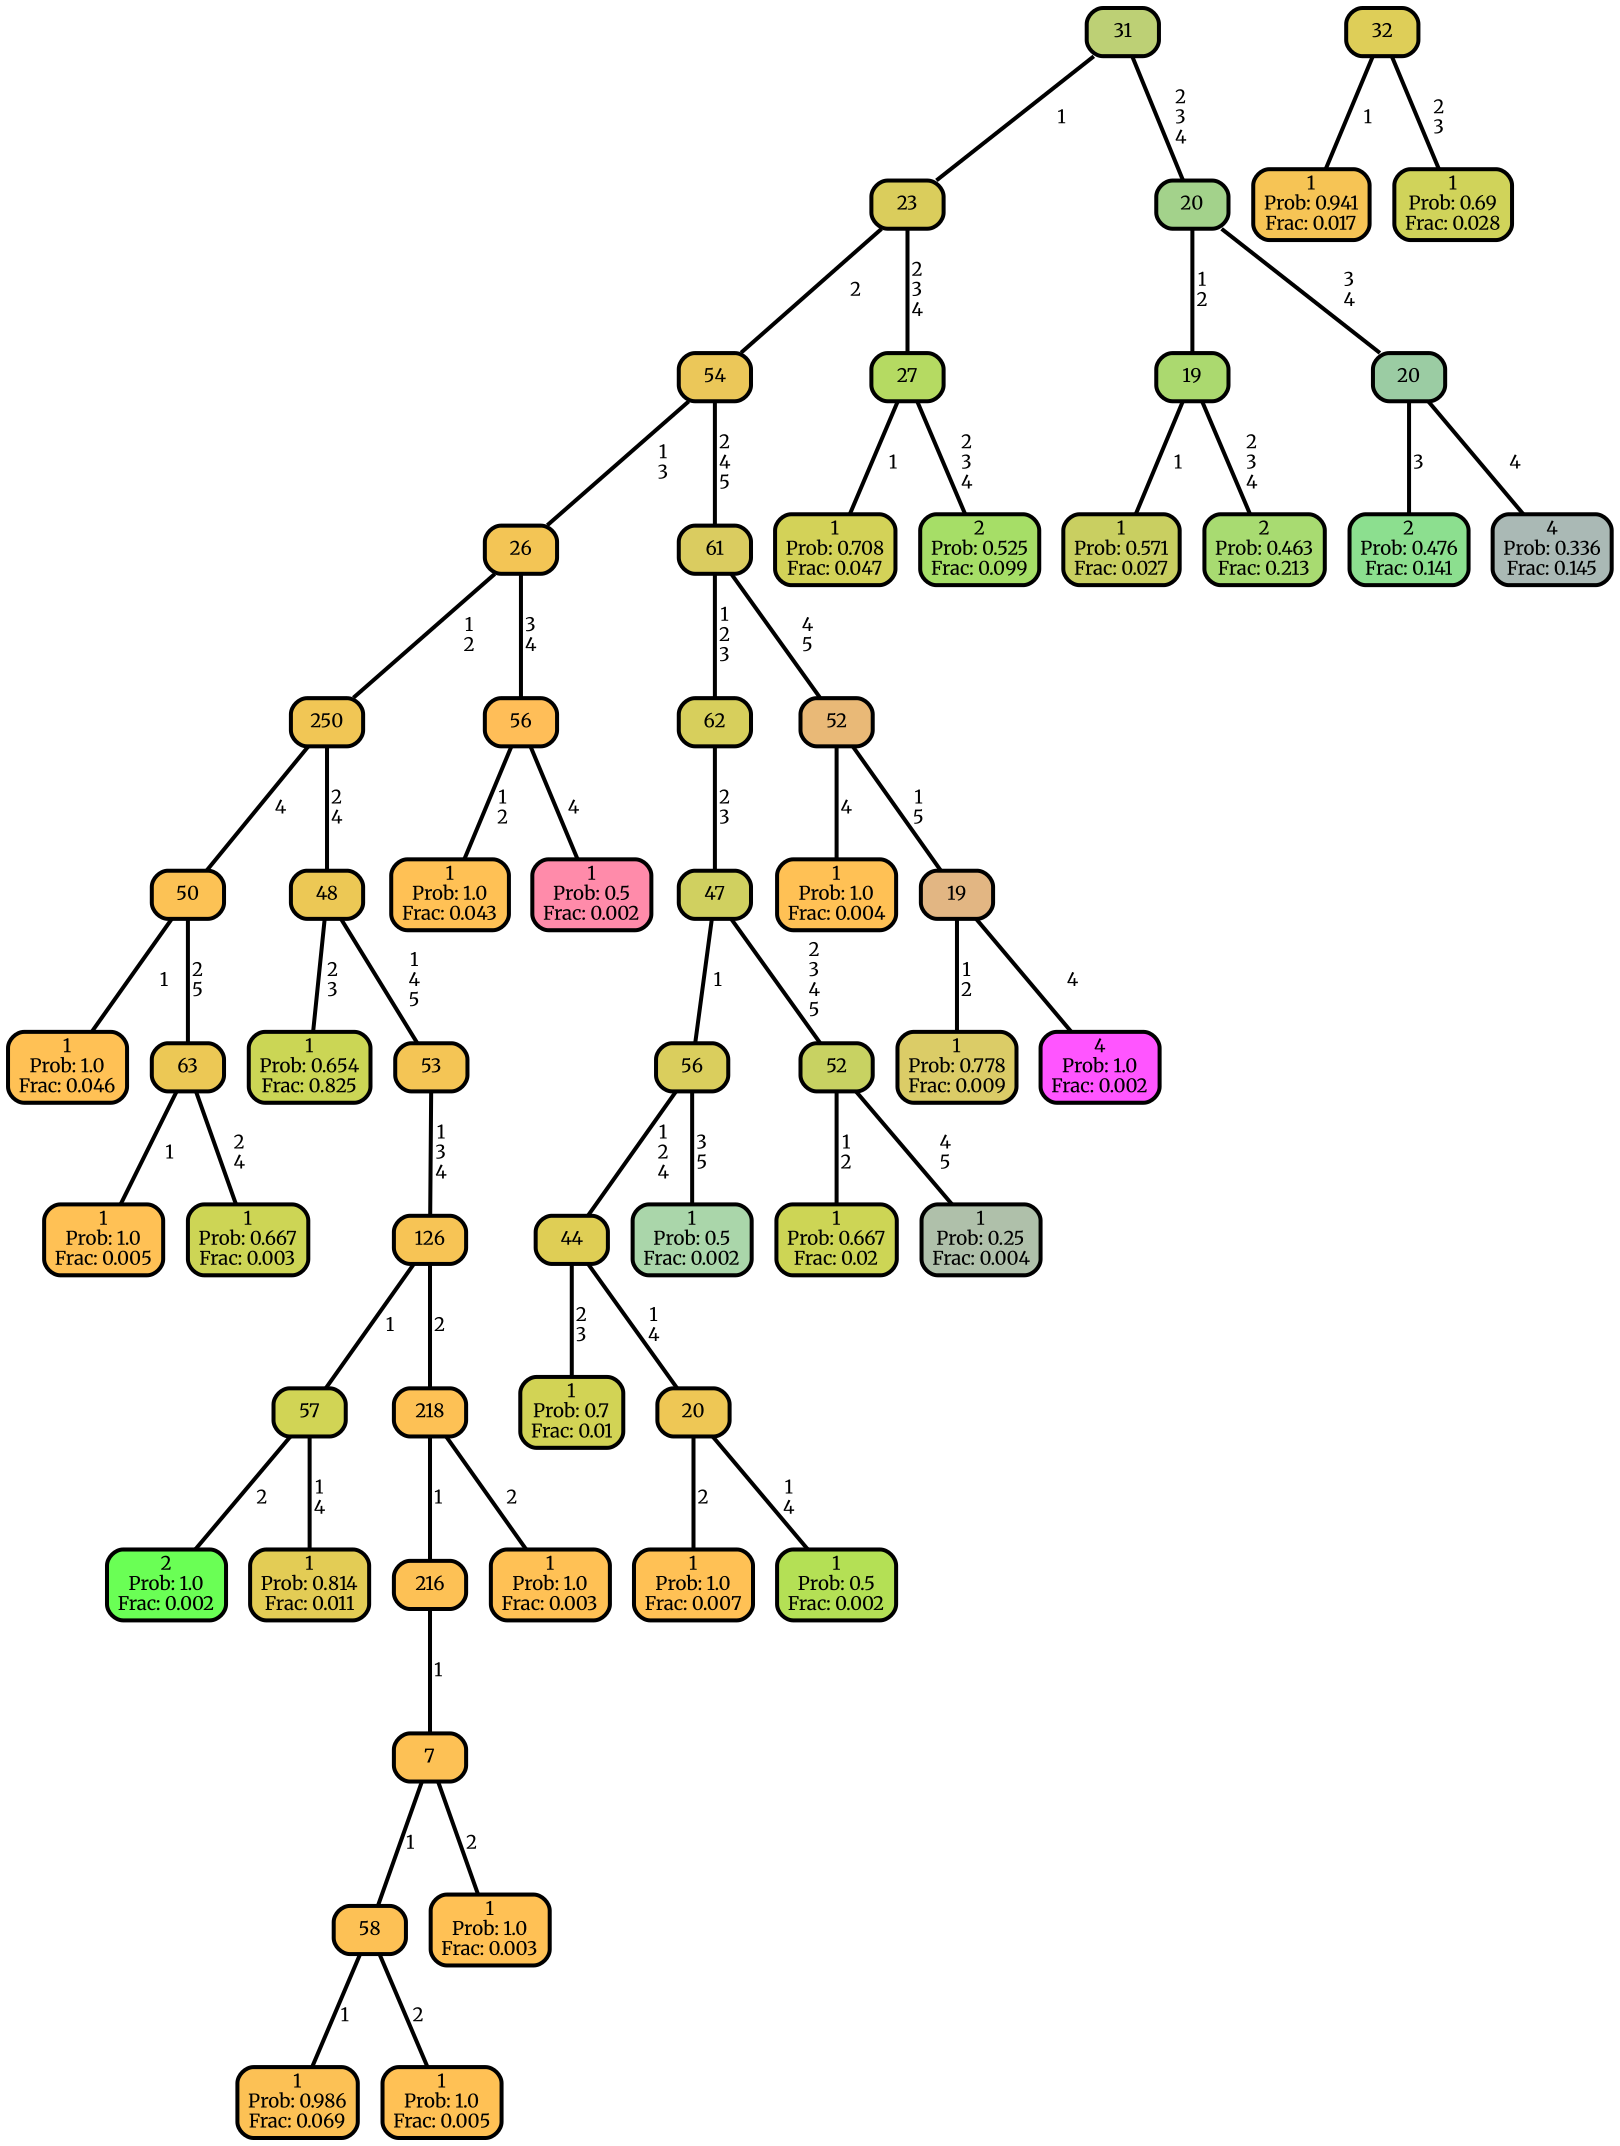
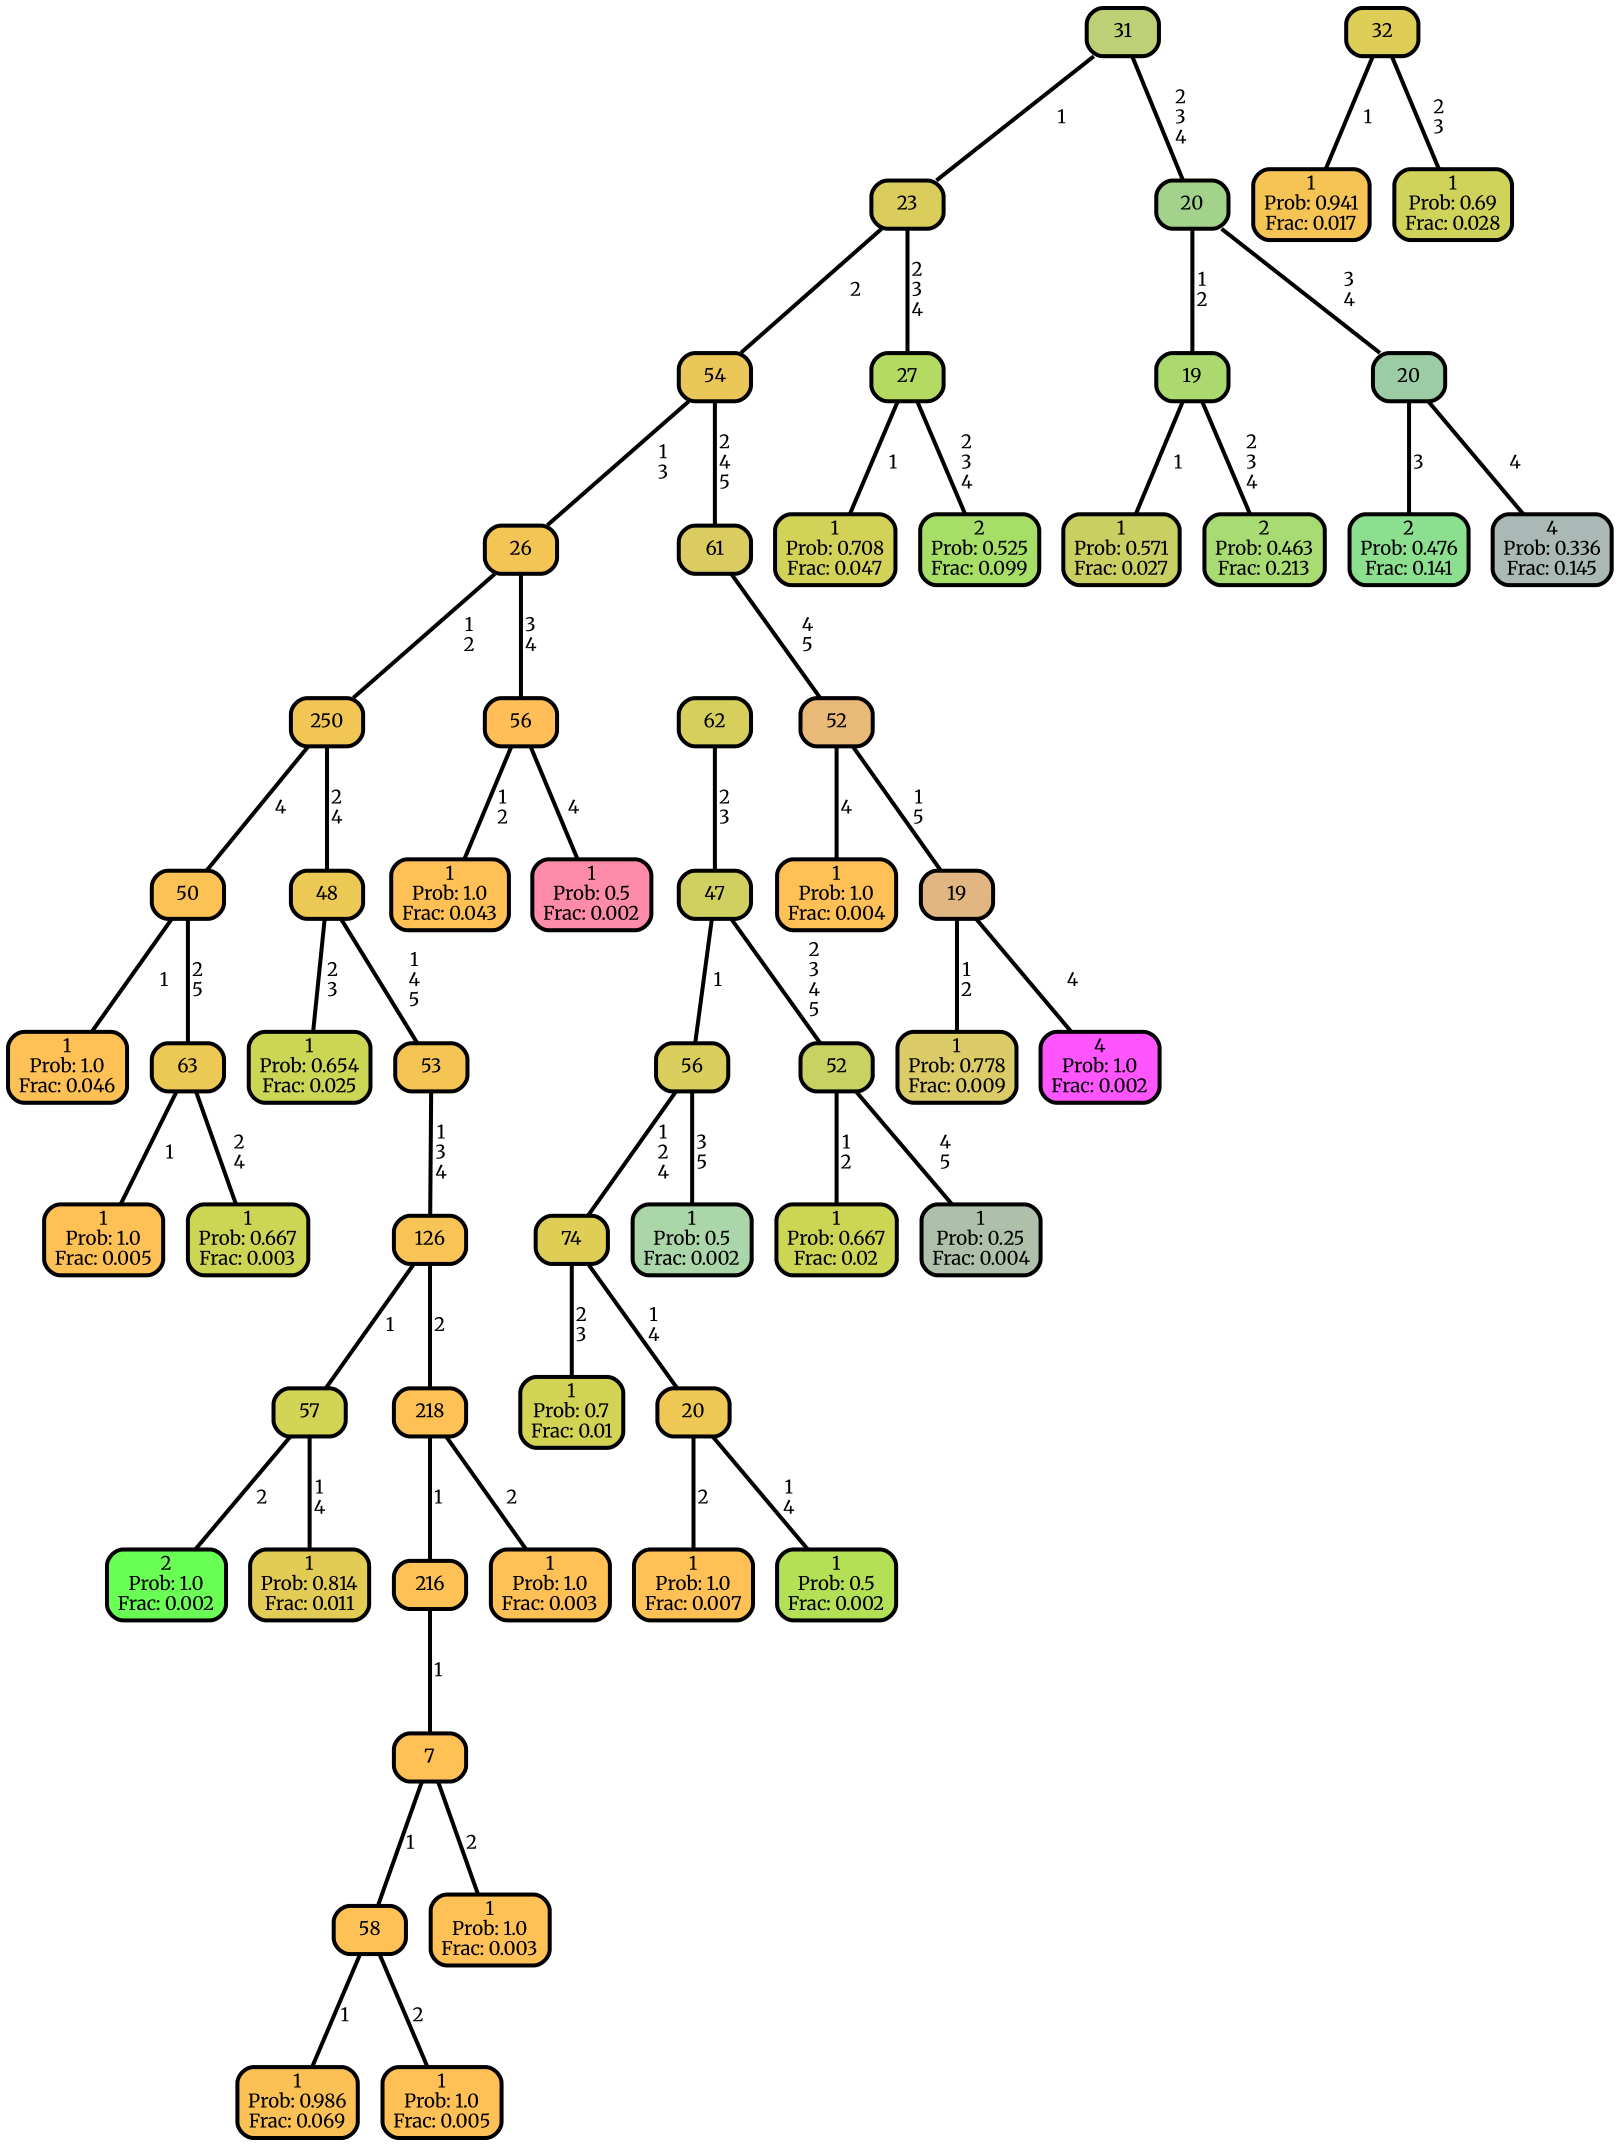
  graph {
    fontname=Merriweather
    ranksep="0 equally"
    splines=straight
    node [color=black fillcolor="#ffc155" fontcolor=black fontname=Merriweather penwidth=3 shape=box style="filled, rounded"]
    edge [color=black fontname=Merriweather penwidth=3]
    n1 [label="1\nProb: 1.0\nFrac: 0.046"]
    n2 [fillcolor="#fcc255" label=50]
    n3 [fillcolor="#ecc855" label=63]
    n4 [label="1\nProb: 1.0\nFrac: 0.005"]
    n5 [fillcolor="#cdd555" label="1\nProb: 0.667\nFrac: 0.003"]
    n6 [fillcolor="#f1c655" label=250]
    n7 [fillcolor="#ecc855" label=48]
-   n8 [fillcolor="#cbd655" label="1\nProb: 0.654\nFrac: 0.825"]
+   n8 [fillcolor="#cbd655" label="1\nProb: 0.654\nFrac: 0.025"]
    n9 [fillcolor="#f4c555" label=53]
    n10 [fillcolor="#f7c455" label=126]
    n11 [fillcolor="#d1d455" label=57]
    n12 [fillcolor="#fdc155" label=218]
    n13 [fillcolor="#6aff55" label="2\nProb: 1.0\nFrac: 0.002"]
    n14 [fillcolor="#e3cc55" label="1\nProb: 0.814\nFrac: 0.011"]
    n15 [fillcolor="#fdc155" label=216]
    n16 [label="1\nProb: 1.0\nFrac: 0.003"]
    n17 [fillcolor="#fcc155" label="1\nProb: 0.986\nFrac: 0.069"]
    n18 [fillcolor="#fdc155" label=58]
    n19 [label="1\nProb: 1.0\nFrac: 0.005"]
    n20 [fillcolor="#fdc155" label=7]
    n21 [label="1\nProb: 1.0\nFrac: 0.003"]
    n22 [fillcolor="#f3c555" label=26]
    n23 [fillcolor="#ffbe58" label=56]
    n24 [label="1\nProb: 1.0\nFrac: 0.043"]
    n25 [fillcolor="#ff8baa" label="1\nProb: 0.5\nFrac: 0.002"]
    n26 [fillcolor="#ebc759" label=54]
    n27 [fillcolor="#dacc60" label=61]
    n28 [fillcolor="#d7cf5c" label=62]
    n29 [fillcolor="#e9b977" label=52]
    n30 [fillcolor="#f6c455" label="1\nProb: 0.941\nFrac: 0.017"]
    n31 [fillcolor="#dece58" label=32]
    n32 [fillcolor="#d0d35a" label="1\nProb: 0.69\nFrac: 0.028"]
    n33 [fillcolor="#d0d060" label=47]
    n34 [fillcolor="#dace5d" label=56]
    n35 [fillcolor="#c8d262" label=52]
    n36 [fillcolor="#d2d355" label="1\nProb: 0.7\nFrac: 0.01"]
-   n37 [fillcolor="#dfce55" label=44]
+   n37 [fillcolor="#dfce55" label=74]
    n38 [fillcolor="#eec755" label=20]
    n39 [label="1\nProb: 1.0\nFrac: 0.007"]
    n40 [fillcolor="#b4e055" label="1\nProb: 0.5\nFrac: 0.002"]
    n41 [fillcolor="#aad6aa" label="1\nProb: 0.5\nFrac: 0.002"]
    n42 [fillcolor="#cdd555" label="1\nProb: 0.667\nFrac: 0.02"]
    n43 [fillcolor="#afc0aa" label="1\nProb: 0.25\nFrac: 0.004"]
    n44 [label="1\nProb: 1.0\nFrac: 0.004"]
    n45 [fillcolor="#e2b683" label=19]
    n46 [fillcolor="#dbcc67" label="1\nProb: 0.778\nFrac: 0.009"]
    n47 [fillcolor="#ff55ff" label="4\nProb: 1.0\nFrac: 0.002"]
    n48 [fillcolor="#dacd5c" label=23]
    n49 [fillcolor="#b5da62" label=27]
    n50 [fillcolor="#d3d258" label="1\nProb: 0.708\nFrac: 0.047"]
    n51 [fillcolor="#a6de67" label="2\nProb: 0.525\nFrac: 0.099"]
    n52 [fillcolor="#bdd075" label=31]
    n53 [fillcolor="#a3d28b" label=20]
    n54 [fillcolor="#abd96f" label=19]
    n55 [fillcolor="#9bcca3" label=20]
    n56 [fillcolor="#c9cf61" label="1\nProb: 0.571\nFrac: 0.027"]
    n57 [fillcolor="#a8db71" label="2\nProb: 0.463\nFrac: 0.213"]
    n58 [fillcolor="#8cdf8f" label="2\nProb: 0.476\nFrac: 0.141"]
    n59 [fillcolor="#aab9b5" label="4\nProb: 0.336\nFrac: 0.145"]
    subgraph sub_1 {
      rank=same
    }
    n2 -- n1 [label=" 1"]
    n2 -- n3 [label=" 2\n 5"]
    n3 -- n4 [label=" 1"]
    n3 -- n5 [label=" 2\n 4"]
    n6 -- n2 [label=" 4"]
    n6 -- n7 [label=" 2\n 4"]
    n7 -- n8 [label=" 2\n 3"]
    n7 -- n9 [label=" 1\n 4\n 5"]
    n9 -- n10 [label=" 1\n 3\n 4"]
    n10 -- n11 [label=" 1"]
    n10 -- n12 [label=" 2"]
    n11 -- n13 [label=" 2"]
    n11 -- n14 [label=" 1\n 4"]
    n12 -- n15 [label=" 1"]
    n12 -- n16 [label=" 2"]
    n15 -- n20 [label=" 1"]
    n18 -- n17 [label=" 1"]
    n18 -- n19 [label=" 2"]
    n20 -- n18 [label=" 1"]
    n20 -- n21 [label=" 2"]
    n22 -- n6 [label=" 1\n 2"]
    n22 -- n23 [label=" 3\n 4"]
    n23 -- n24 [label=" 1\n 2"]
    n23 -- n25 [label=" 4"]
    n26 -- n22 [label=" 1\n 3"]
    n26 -- n27 [label=" 2\n 4\n 5"]
-   n27 -- n28 [label=" 1\n 2\n 3"]
    n27 -- n29 [label=" 4\n 5"]
    n28 -- n33 [label=" 2\n 3"]
    n29 -- n44 [label=" 4"]
    n29 -- n45 [label=" 1\n 5"]
    n31 -- n30 [label=" 1"]
    n31 -- n32 [label=" 2\n 3"]
    n33 -- n34 [label=" 1"]
    n33 -- n35 [label=" 2\n 3\n 4\n 5"]
    n34 -- n37 [label=" 1\n 2\n 4"]
    n34 -- n41 [label=" 3\n 5"]
    n35 -- n42 [label=" 1\n 2"]
    n35 -- n43 [label=" 4\n 5"]
    n37 -- n36 [label=" 2\n 3"]
    n37 -- n38 [label=" 1\n 4"]
    n38 -- n39 [label=" 2"]
    n38 -- n40 [label=" 1\n 4"]
    n45 -- n46 [label=" 1\n 2"]
    n45 -- n47 [label=" 4"]
    n48 -- n26 [label=" 2"]
    n48 -- n49 [label=" 2\n 3\n 4"]
    n49 -- n50 [label=" 1"]
    n49 -- n51 [label=" 2\n 3\n 4"]
    n52 -- n48 [label=" 1"]
    n52 -- n53 [label=" 2\n 3\n 4"]
    n53 -- n54 [label=" 1\n 2"]
    n53 -- n55 [label=" 3\n 4"]
    n54 -- n56 [label=" 1"]
    n54 -- n57 [label=" 2\n 3\n 4"]
    n55 -- n58 [label=" 3"]
    n55 -- n59 [label=" 4"]
  }
